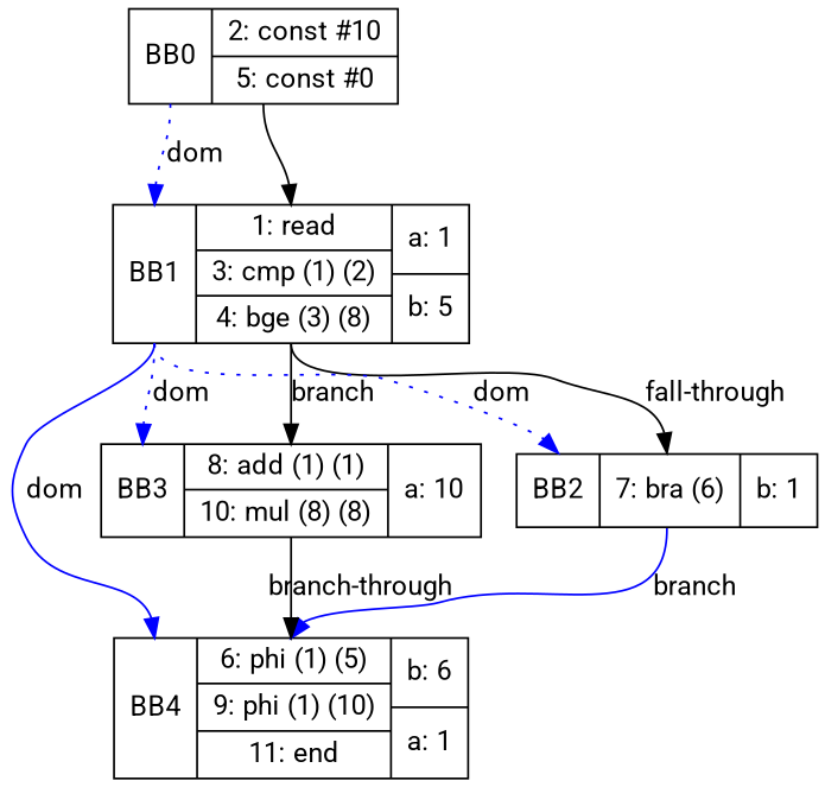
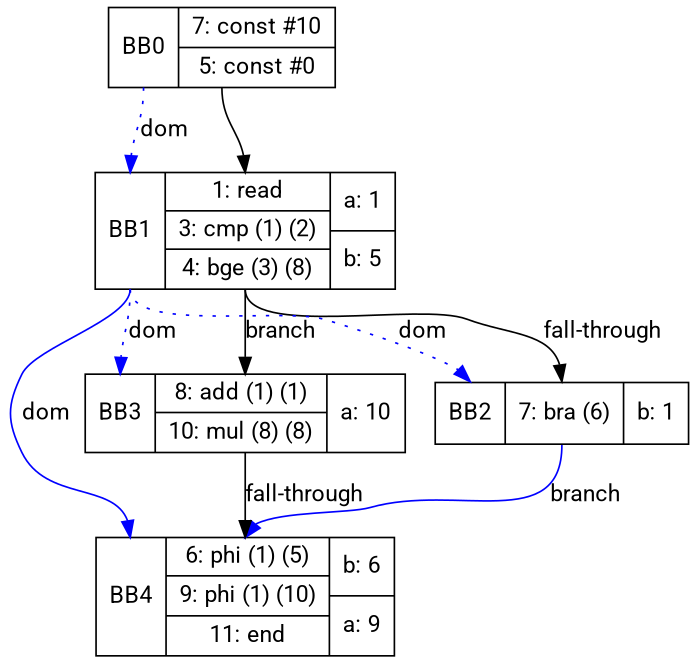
  digraph {
    fontname=Roboto
    node [fontname=Roboto shape=record]
    edge [fontname=Roboto headport=n tailport=s color=blue]
-   n1 [label="<b>BB0|{2: const #10|5: const #0}"]
+   n1 [label="<b>BB0|{7: const #10|5: const #0}"]
    n2 [label="<b>BB1|{1: read|3: cmp (1) (2)|4: bge (3) (8)} | {a: 1|b: 5}"]
    n3 [label="<b>BB2|{7: bra (6)} | {b: 1}"]
    n4 [label="<b>BB3|{8: add (1) (1)|10: mul (8) (8)} | {a: 10}"]
-   n5 [label="<b>BB4|{6: phi (1) (5)|9: phi (1) (10)|11: end} | {b: 6|a: 1}"]
+   n5 [label="<b>BB4|{6: phi (1) (5)|9: phi (1) (10)|11: end} | {b: 6|a: 9}"]
    n1 -> n2 [color=""]
    n1 -> n2 [headport=b label=dom style=dotted tailport=b]
    n2 -> n3 [label="fall-through" color=""]
    n2 -> n3 [headport=b label=dom style=dotted tailport=b]
    n2 -> n4 [label=branch color=""]
    n2 -> n4 [headport=b label=dom style=dotted tailport=b]
    n2 -> n5 [headport=b label=dom style=solid tailport=b]
    n3 -> n5 [label=branch]
-   n4 -> n5 [label="branch-through" color=""]
+   n4 -> n5 [label="fall-through" color=""]
  }
